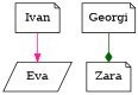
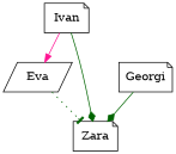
  digraph {
    node [shape=note]
    edge [arrowhead=diamond color=darkgreen style=solid]
    n1 [label=Ivan]
    n2 [label=Eva shape=parallelogram]
    n3 [label=Zara]
    n4 [label=Georgi]
    n1 -> n2 [arrowhead=normal color=deeppink]
+   n1 -> n3
+   n2 -> n3 [arrowhead=tee style=dotted]
    n4 -> n3
  }
